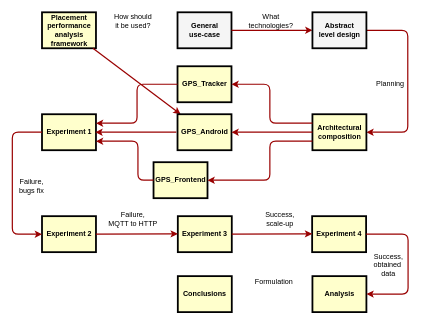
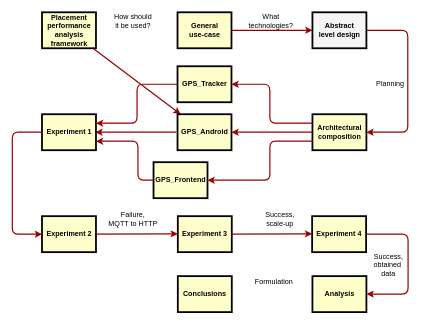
  <mxCell id="0" />
  <mxCell id="1" parent="0" />
- <mxCell id="2" value="General &#10;use-case" style="whiteSpace=wrap;align=center;verticalAlign=middle;fontStyle=1;strokeWidth=3;fillColor=#f5f5f5;" parent="1" vertex="1"><mxGeometry x="295.5" y="20" width="90" height="60" as="geometry" /></mxCell>
+ <mxCell id="2" value="General &#10;use-case" style="whiteSpace=wrap;align=center;verticalAlign=middle;fontStyle=1;strokeWidth=3;fillColor=#FFFFCC" parent="1" vertex="1"><mxGeometry x="295.5" y="20" width="90" height="60" as="geometry" /></mxCell>
  <mxCell id="3" value="Placement performance analysis framework" style="whiteSpace=wrap;align=center;verticalAlign=middle;fontStyle=1;strokeWidth=3;fillColor=#FFFFCC" parent="1" vertex="1"><mxGeometry x="69.5" y="20" width="90" height="60" as="geometry" /></mxCell>
  <mxCell id="4" value="" style="edgeStyle=none;noEdgeStyle=1;strokeColor=#990000;strokeWidth=2;entryX=0;entryY=0.5;entryDx=0;entryDy=0;exitX=1;exitY=0.5;exitDx=0;exitDy=0;" parent="1" source="2" target="8" edge="1"><mxGeometry width="100" height="100" relative="1" as="geometry"><mxPoint x="19.5" y="240" as="sourcePoint" /><mxPoint x="119.5" y="140" as="targetPoint" /></mxGeometry></mxCell>
  <mxCell id="5" value="" style="edgeStyle=none;noEdgeStyle=1;strokeColor=#990000;strokeWidth=2;" parent="1" source="3" target="13" edge="1"><mxGeometry width="100" height="100" relative="1" as="geometry"><mxPoint x="279.5" y="180" as="sourcePoint" /><mxPoint x="269.5" y="50" as="targetPoint" /></mxGeometry></mxCell>
  <mxCell id="6" value="" style="edgeStyle=elbowEdgeStyle;elbow=horizontal;strokeColor=#990000;strokeWidth=2;exitX=1;exitY=0.5;exitDx=0;exitDy=0;entryX=1;entryY=0.5;entryDx=0;entryDy=0;" parent="1" source="8" target="10" edge="1"><mxGeometry width="100" height="100" relative="1" as="geometry"><mxPoint x="629.5" y="270" as="sourcePoint" /><mxPoint x="355.5" y="510" as="targetPoint" /><Array as="points"><mxPoint x="679.5" y="110" /></Array></mxGeometry></mxCell>
  <mxCell id="7" value="How should &lt;br&gt;it be used?" style="text;html=1;align=center;verticalAlign=middle;resizable=0;points=[];autosize=1;" vertex="1" parent="1"><mxGeometry x="180.5" y="20" width="80" height="30" as="geometry" /></mxCell>
  <mxCell id="8" value="Abstract &#10;level design" style="whiteSpace=wrap;align=center;verticalAlign=middle;fontStyle=1;strokeWidth=3;fillColor=#f5f5f5;" vertex="1" parent="1"><mxGeometry x="520.5" y="20" width="90" height="60" as="geometry" /></mxCell>
  <mxCell id="9" value="What &lt;br&gt;technologies?" style="text;html=1;align=center;verticalAlign=middle;resizable=0;points=[];autosize=1;" vertex="1" parent="1"><mxGeometry x="405.5" y="20" width="90" height="30" as="geometry" /></mxCell>
  <mxCell id="10" value="Architectural composition" style="whiteSpace=wrap;align=center;verticalAlign=middle;fontStyle=1;strokeWidth=3;fillColor=#FFFFCC" vertex="1" parent="1"><mxGeometry x="520.5" y="190" width="90" height="60" as="geometry" /></mxCell>
  <mxCell id="11" value="Planning" style="text;html=1;align=center;verticalAlign=middle;resizable=0;points=[];autosize=1;" vertex="1" parent="1"><mxGeometry x="619.5" y="130" width="60" height="20" as="geometry" /></mxCell>
  <mxCell id="12" value="GPS_Tracker" style="whiteSpace=wrap;align=center;verticalAlign=middle;fontStyle=1;strokeWidth=3;fillColor=#FFFFCC" vertex="1" parent="1"><mxGeometry x="295.5" y="110" width="90" height="60" as="geometry" /></mxCell>
  <mxCell id="13" value="GPS_Android" style="whiteSpace=wrap;align=center;verticalAlign=middle;fontStyle=1;strokeWidth=3;fillColor=#FFFFCC" vertex="1" parent="1"><mxGeometry x="295.5" y="190" width="90" height="60" as="geometry" /></mxCell>
  <mxCell id="14" value="GPS_Frontend" style="whiteSpace=wrap;align=center;verticalAlign=middle;fontStyle=1;strokeWidth=3;fillColor=#FFFFCC" vertex="1" parent="1"><mxGeometry x="255.5" y="270" width="90" height="60" as="geometry" /></mxCell>
  <mxCell id="15" value="" style="edgeStyle=elbowEdgeStyle;elbow=horizontal;strokeColor=#990000;strokeWidth=2;entryX=1;entryY=0.5;entryDx=0;entryDy=0;exitX=0;exitY=0.25;exitDx=0;exitDy=0;" edge="1" parent="1" source="10" target="12"><mxGeometry width="100" height="100" relative="1" as="geometry"><mxPoint x="499.5" y="180" as="sourcePoint" /><mxPoint x="399.5" y="130" as="targetPoint" /><Array as="points"><mxPoint x="449.5" y="160" /><mxPoint x="448" y="150" /></Array></mxGeometry></mxCell>
  <mxCell id="16" value="" style="edgeStyle=elbowEdgeStyle;elbow=horizontal;strokeColor=#990000;strokeWidth=2;exitX=0;exitY=0.75;exitDx=0;exitDy=0;entryX=1;entryY=0.5;entryDx=0;entryDy=0;" edge="1" parent="1" source="10" target="14"><mxGeometry width="100" height="100" relative="1" as="geometry"><mxPoint x="469.5" y="261" as="sourcePoint" /><mxPoint x="469.5" y="330" as="targetPoint" /><Array as="points"><mxPoint x="449.5" y="270" /><mxPoint x="469.5" y="300" /></Array></mxGeometry></mxCell>
  <mxCell id="17" value="" style="edgeStyle=elbowEdgeStyle;elbow=horizontal;strokeColor=#990000;strokeWidth=2;exitX=0;exitY=0.5;exitDx=0;exitDy=0;entryX=1;entryY=0.5;entryDx=0;entryDy=0;" edge="1" parent="1" source="10" target="13"><mxGeometry width="100" height="100" relative="1" as="geometry"><mxPoint x="412.5" y="181" as="sourcePoint" /><mxPoint x="412.5" y="250" as="targetPoint" /><Array as="points"><mxPoint x="412.5" y="220" /></Array></mxGeometry></mxCell>
  <mxCell id="18" value="Experiment 1" style="whiteSpace=wrap;align=center;verticalAlign=middle;fontStyle=1;strokeWidth=3;fillColor=#FFFFCC" vertex="1" parent="1"><mxGeometry x="69.5" y="190" width="90" height="60" as="geometry" /></mxCell>
  <mxCell id="19" value="" style="edgeStyle=elbowEdgeStyle;elbow=horizontal;strokeColor=#990000;strokeWidth=2;" edge="1" parent="1"><mxGeometry width="100" height="100" relative="1" as="geometry"><mxPoint x="293.5" y="220" as="sourcePoint" /><mxPoint x="158.5" y="220" as="targetPoint" /><Array as="points"><mxPoint x="185" y="219.5" /></Array></mxGeometry></mxCell>
  <mxCell id="20" value="" style="edgeStyle=elbowEdgeStyle;elbow=horizontal;strokeColor=#990000;strokeWidth=2;exitX=0;exitY=0.5;exitDx=0;exitDy=0;entryX=1;entryY=0.25;entryDx=0;entryDy=0;" edge="1" parent="1" source="12" target="18"><mxGeometry width="100" height="100" relative="1" as="geometry"><mxPoint x="280.5" y="139.5" as="sourcePoint" /><mxPoint x="145.5" y="139.5" as="targetPoint" /><Array as="points" /></mxGeometry></mxCell>
  <mxCell id="21" value="" style="edgeStyle=elbowEdgeStyle;elbow=horizontal;strokeColor=#990000;strokeWidth=2;exitX=0;exitY=0.5;exitDx=0;exitDy=0;entryX=1;entryY=0.75;entryDx=0;entryDy=0;" edge="1" parent="1" source="14" target="18"><mxGeometry width="100" height="100" relative="1" as="geometry"><mxPoint x="285.5" y="299.5" as="sourcePoint" /><mxPoint x="150.5" y="299.5" as="targetPoint" /><Array as="points"><mxPoint x="229.5" y="270" /><mxPoint x="177.5" y="299.5" /></Array></mxGeometry></mxCell>
  <mxCell id="22" value="Experiment 2" style="whiteSpace=wrap;align=center;verticalAlign=middle;fontStyle=1;strokeWidth=3;fillColor=#FFFFCC" vertex="1" parent="1"><mxGeometry x="69.5" y="360" width="90" height="60" as="geometry" /></mxCell>
  <mxCell id="23" value="" style="edgeStyle=elbowEdgeStyle;elbow=horizontal;strokeColor=#990000;strokeWidth=2;exitX=0;exitY=0.5;exitDx=0;exitDy=0;entryX=0;entryY=0.5;entryDx=0;entryDy=0;" edge="1" parent="1" source="18" target="22"><mxGeometry width="100" height="100" relative="1" as="geometry"><mxPoint x="154.5" y="300" as="sourcePoint" /><mxPoint x="19.5" y="300" as="targetPoint" /><Array as="points"><mxPoint x="20" y="300" /><mxPoint x="29.5" y="310" /><mxPoint x="46.5" y="300" /></Array></mxGeometry></mxCell>
- <mxCell id="24" value="Failure,&lt;br&gt;bugs fix" style="text;html=1;align=center;verticalAlign=middle;resizable=0;points=[];autosize=1;" vertex="1" parent="1"><mxGeometry x="22" y="295" width="60" height="30" as="geometry" /></mxCell>
  <mxCell id="25" value="Experiment 3" style="whiteSpace=wrap;align=center;verticalAlign=middle;fontStyle=1;strokeWidth=3;fillColor=#FFFFCC" vertex="1" parent="1"><mxGeometry x="296" y="360" width="90" height="60" as="geometry" /></mxCell>
  <mxCell id="26" value="" style="edgeStyle=elbowEdgeStyle;elbow=vertical;strokeColor=#990000;strokeWidth=2;exitX=1;exitY=0.5;exitDx=0;exitDy=0;entryX=0;entryY=0.5;entryDx=0;entryDy=0;" edge="1" parent="1" source="22" target="25"><mxGeometry width="100" height="100" relative="1" as="geometry"><mxPoint x="188.5" y="389.5" as="sourcePoint" /><mxPoint x="268.5" y="389.5" as="targetPoint" /><Array as="points"><mxPoint x="237.5" y="389.5" /></Array></mxGeometry></mxCell>
  <mxCell id="27" value="Failure,&lt;br&gt;MQTT to HTTP" style="text;html=1;align=center;verticalAlign=middle;resizable=0;points=[];autosize=1;" vertex="1" parent="1"><mxGeometry x="171" y="350" width="100" height="30" as="geometry" /></mxCell>
  <mxCell id="28" value="Experiment 4" style="whiteSpace=wrap;align=center;verticalAlign=middle;fontStyle=1;strokeWidth=3;fillColor=#FFFFCC" vertex="1" parent="1"><mxGeometry x="520" y="360" width="90" height="60" as="geometry" /></mxCell>
  <mxCell id="29" value="" style="edgeStyle=elbowEdgeStyle;elbow=vertical;strokeColor=#990000;strokeWidth=2;entryX=0;entryY=0.5;entryDx=0;entryDy=0;exitX=1;exitY=0.5;exitDx=0;exitDy=0;" edge="1" parent="1" source="25" target="28"><mxGeometry width="100" height="100" relative="1" as="geometry"><mxPoint x="405.5" y="390.5" as="sourcePoint" /><mxPoint x="500.5" y="390" as="targetPoint" /><Array as="points"><mxPoint x="442" y="389.5" /></Array></mxGeometry></mxCell>
  <mxCell id="30" value="Success,&lt;br&gt;scale-up" style="text;html=1;align=center;verticalAlign=middle;resizable=0;points=[];autosize=1;" vertex="1" parent="1"><mxGeometry x="435.5" y="350" width="60" height="30" as="geometry" /></mxCell>
  <mxCell id="31" value="Analysis" style="whiteSpace=wrap;align=center;verticalAlign=middle;fontStyle=1;strokeWidth=3;fillColor=#FFFFCC" vertex="1" parent="1"><mxGeometry x="520.5" y="460" width="90" height="60" as="geometry" /></mxCell>
  <mxCell id="32" value="" style="edgeStyle=elbowEdgeStyle;elbow=horizontal;strokeColor=#990000;strokeWidth=2;exitX=1;exitY=0.5;exitDx=0;exitDy=0;entryX=1;entryY=0.5;entryDx=0;entryDy=0;" edge="1" parent="1" source="28" target="31"><mxGeometry width="100" height="100" relative="1" as="geometry"><mxPoint x="640" y="405" as="sourcePoint" /><mxPoint x="640" y="575" as="targetPoint" /><Array as="points"><mxPoint x="680" y="440" /></Array></mxGeometry></mxCell>
  <mxCell id="33" value="Success,&lt;br&gt;obtained&amp;nbsp;&lt;br&gt;data" style="text;html=1;align=center;verticalAlign=middle;resizable=0;points=[];autosize=1;" vertex="1" parent="1"><mxGeometry x="617" y="417" width="60" height="50" as="geometry" /></mxCell>
  <mxCell id="34" value="Conclusions" style="whiteSpace=wrap;align=center;verticalAlign=middle;fontStyle=1;strokeWidth=3;fillColor=#FFFFCC" vertex="1" parent="1"><mxGeometry x="296" y="460" width="90" height="60" as="geometry" /></mxCell>
  <mxCell id="35" value="Formulation" style="text;html=1;align=center;verticalAlign=middle;resizable=0;points=[];autosize=1;" vertex="1" parent="1"><mxGeometry x="415.5" y="460" width="80" height="20" as="geometry" /></mxCell>
